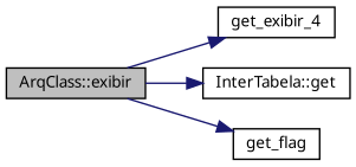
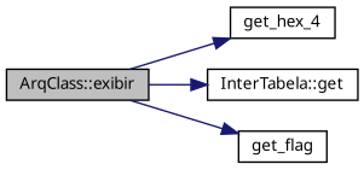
  digraph {
    fontname="Noto Sans"
    rankdir=LR
    node [color=black fillcolor=white fontname="Noto Sans" fontsize=10 shape=record style=filled]
    edge [color=midnightblue fontname="Noto Sans" fontsize=10 labelfontname=Helvetica labelfontsize=10 style=solid]
    n1 [fillcolor=grey75 fontcolor=black height=0.2 label="ArqClass::exibir" width=0.4]
-   n2 [height=0.2 label=get_exibir_4 width=0.4]
+   n2 [height=0.2 label=get_hex_4 width=0.4]
    n3 [height=0.2 label="InterTabela::get" width=0.4]
    n4 [height=0.2 label=get_flag width=0.4]
    n1 -> n2
    n1 -> n3
    n1 -> n4
  }
